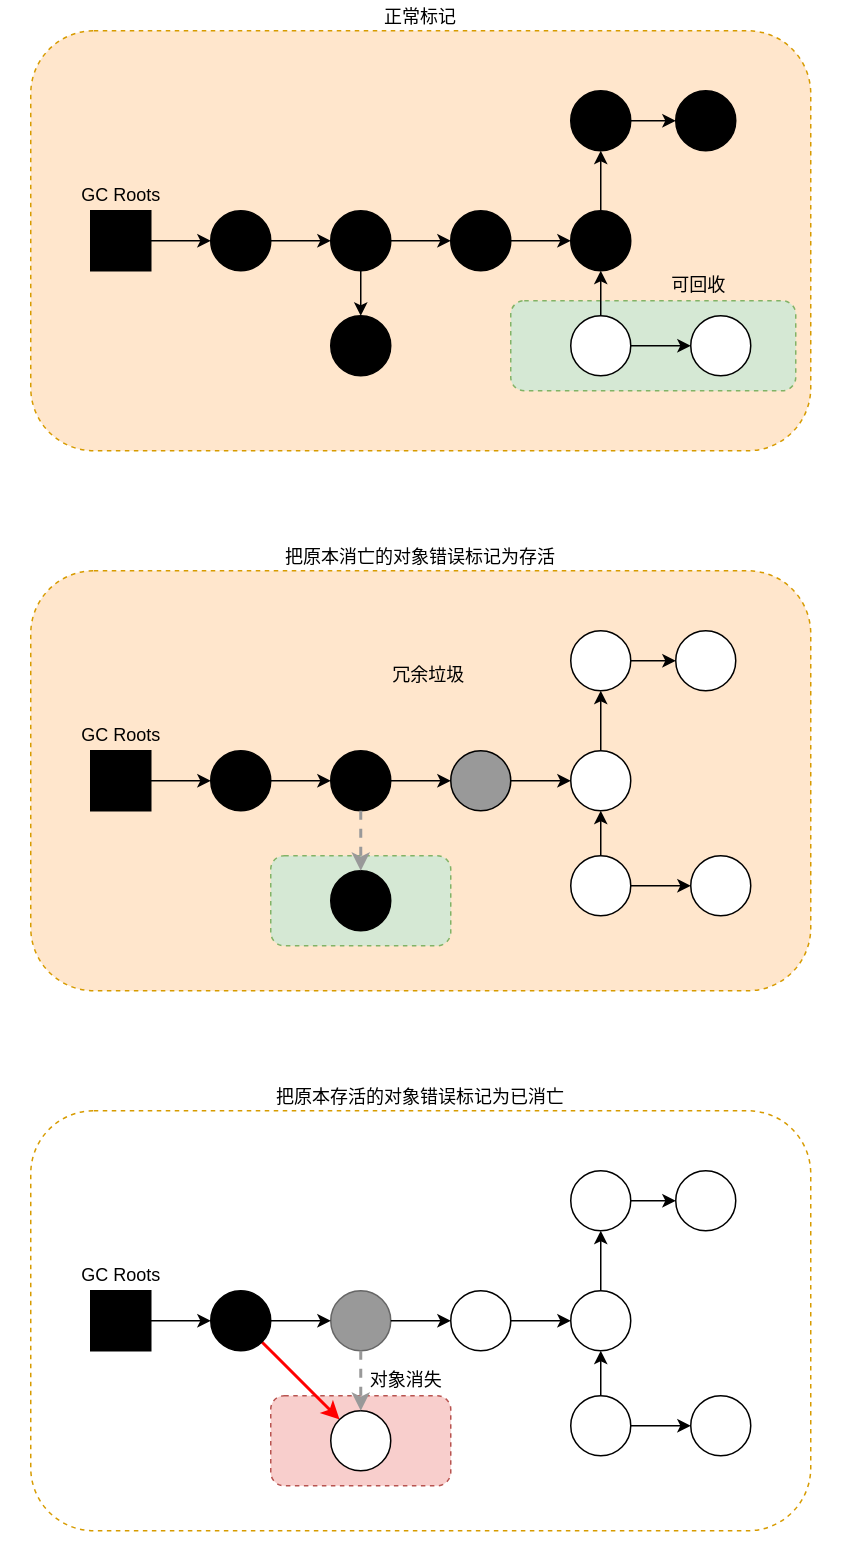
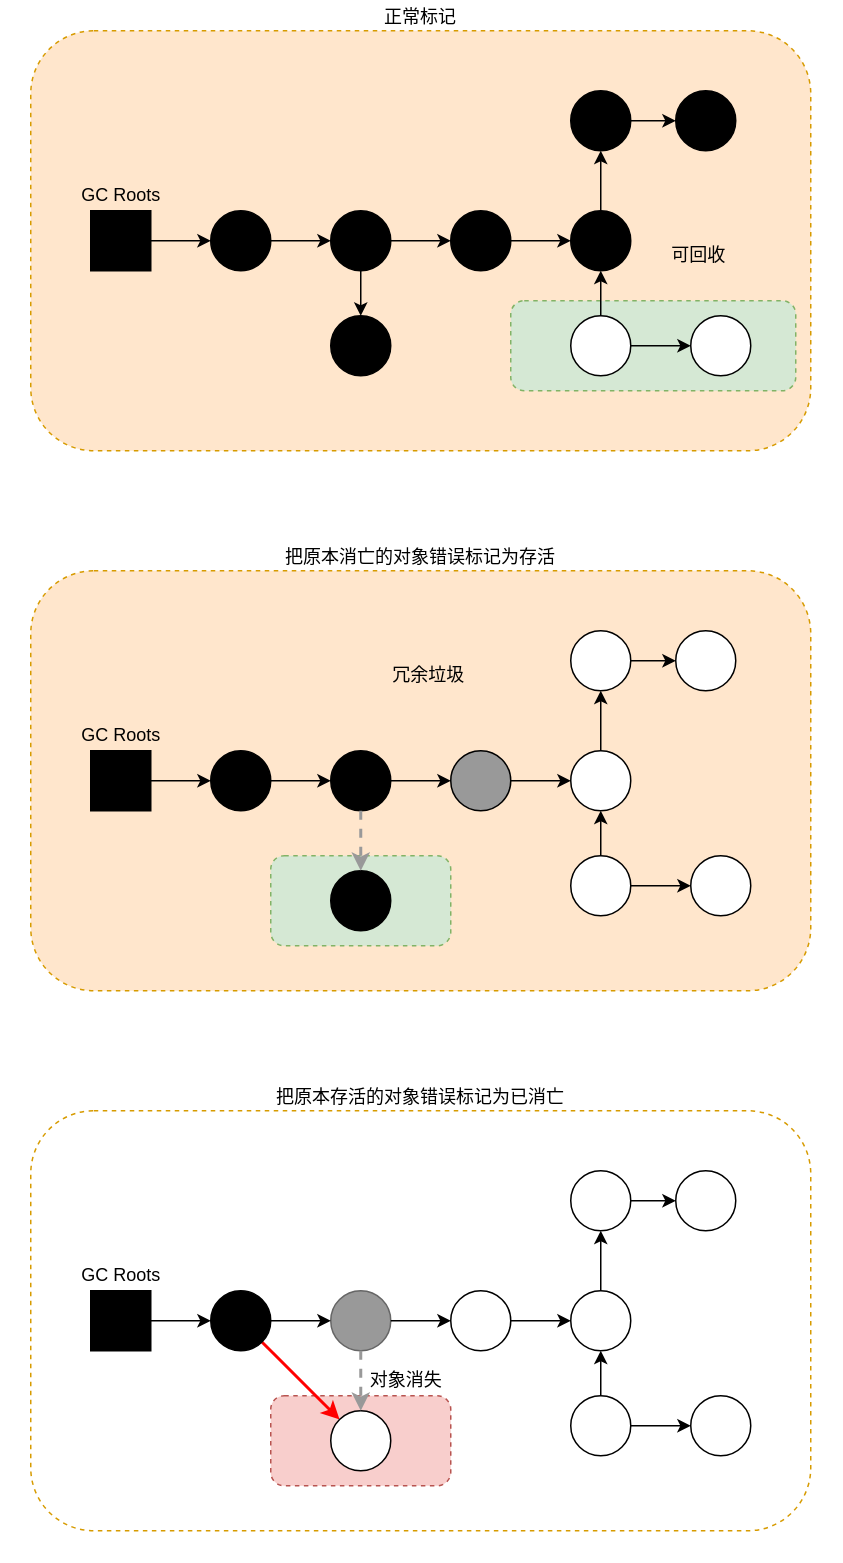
  <mxCell id="0" />
  <mxCell id="1" parent="0" />
  <mxCell id="2" value="把原本存活的对象错误标记为已消亡" style="rounded=1;whiteSpace=wrap;html=1;fillColor=#ffffff;dashed=1;strokeColor=#d79b00;labelPosition=center;verticalLabelPosition=top;align=center;verticalAlign=bottom;" vertex="1" parent="1"><mxGeometry x="20" y="740" width="520" height="280" as="geometry" /></mxCell>
  <mxCell id="3" value="" style="rounded=1;whiteSpace=wrap;html=1;dashed=1;fillColor=#f8cecc;strokeColor=#b85450;" vertex="1" parent="1"><mxGeometry x="180" y="930" width="120" height="60" as="geometry" /></mxCell>
  <mxCell id="4" value="把原本消亡的对象错误标记为存活" style="rounded=1;whiteSpace=wrap;html=1;fillColor=#ffe6cc;dashed=1;strokeColor=#d79b00;labelPosition=center;verticalLabelPosition=top;align=center;verticalAlign=bottom;" vertex="1" parent="1"><mxGeometry x="20" y="380" width="520" height="280" as="geometry" /></mxCell>
  <mxCell id="5" value="正常标记" style="rounded=1;whiteSpace=wrap;html=1;fillColor=#ffe6cc;dashed=1;strokeColor=#d79b00;labelPosition=center;verticalLabelPosition=top;align=center;verticalAlign=bottom;" vertex="1" parent="1"><mxGeometry x="20" y="20" width="520" height="280" as="geometry" /></mxCell>
  <mxCell id="6" value="GC Roots" style="text;html=1;align=center;verticalAlign=middle;resizable=0;points=[];;autosize=1;" vertex="1" parent="1"><mxGeometry x="45" y="120" width="70" height="20" as="geometry" /></mxCell>
- <mxCell id="7" value="可回收" style="text;html=1;align=center;verticalAlign=middle;resizable=0;points=[];;autosize=1;" vertex="1" parent="1"><mxGeometry x="440" y="180" width="50" height="20" as="geometry" /></mxCell>
+ <mxCell id="7" value="可回收" style="text;html=1;align=center;verticalAlign=middle;resizable=0;points=[];;autosize=1;" vertex="1" parent="1"><mxGeometry x="440" y="160" width="50" height="20" as="geometry" /></mxCell>
  <mxCell id="8" value="GC Roots" style="text;html=1;align=center;verticalAlign=middle;resizable=0;points=[];;autosize=1;" vertex="1" parent="1"><mxGeometry x="45" y="480" width="70" height="20" as="geometry" /></mxCell>
  <mxCell id="9" value="GC Roots" style="text;html=1;align=center;verticalAlign=middle;resizable=0;points=[];;autosize=1;" vertex="1" parent="1"><mxGeometry x="45" y="840" width="70" height="20" as="geometry" /></mxCell>
  <mxCell id="10" value="" style="rounded=0;whiteSpace=wrap;html=1;fillColor=#000000;" vertex="1" parent="1"><mxGeometry x="60" y="860" width="40" height="40" as="geometry" /></mxCell>
  <mxCell id="11" style="rounded=0;orthogonalLoop=1;jettySize=auto;html=1;entryX=0;entryY=0;entryDx=0;entryDy=0;strokeColor=#FF0000;strokeWidth=2;" edge="1" parent="1" source="12" target="28"><mxGeometry relative="1" as="geometry" /></mxCell>
  <mxCell id="12" value="" style="ellipse;whiteSpace=wrap;html=1;aspect=fixed;fillColor=#000000;" vertex="1" parent="1"><mxGeometry x="140" y="860" width="40" height="40" as="geometry" /></mxCell>
  <mxCell id="13" style="edgeStyle=orthogonalEdgeStyle;rounded=0;orthogonalLoop=1;jettySize=auto;html=1;entryX=0;entryY=0.5;entryDx=0;entryDy=0;" edge="1" parent="1" source="10" target="12"><mxGeometry relative="1" as="geometry" /></mxCell>
  <mxCell id="14" value="" style="ellipse;whiteSpace=wrap;html=1;aspect=fixed;fillColor=#999999;strokeColor=#666666;fontColor=#333333;" vertex="1" parent="1"><mxGeometry x="220" y="860" width="40" height="40" as="geometry" /></mxCell>
  <mxCell id="15" style="edgeStyle=orthogonalEdgeStyle;rounded=0;orthogonalLoop=1;jettySize=auto;html=1;entryX=0;entryY=0.5;entryDx=0;entryDy=0;" edge="1" parent="1" source="12" target="14"><mxGeometry relative="1" as="geometry" /></mxCell>
  <mxCell id="16" value="" style="ellipse;whiteSpace=wrap;html=1;aspect=fixed;" vertex="1" parent="1"><mxGeometry x="300" y="860" width="40" height="40" as="geometry" /></mxCell>
  <mxCell id="17" style="edgeStyle=orthogonalEdgeStyle;rounded=0;orthogonalLoop=1;jettySize=auto;html=1;entryX=0;entryY=0.5;entryDx=0;entryDy=0;" edge="1" parent="1" source="14" target="16"><mxGeometry relative="1" as="geometry" /></mxCell>
  <mxCell id="18" value="" style="ellipse;whiteSpace=wrap;html=1;aspect=fixed;fillColor=#FFFFFF;" vertex="1" parent="1"><mxGeometry x="380" y="860" width="40" height="40" as="geometry" /></mxCell>
  <mxCell id="19" style="edgeStyle=orthogonalEdgeStyle;rounded=0;orthogonalLoop=1;jettySize=auto;html=1;entryX=0;entryY=0.5;entryDx=0;entryDy=0;" edge="1" parent="1" source="16" target="18"><mxGeometry relative="1" as="geometry" /></mxCell>
  <mxCell id="20" style="edgeStyle=orthogonalEdgeStyle;rounded=0;orthogonalLoop=1;jettySize=auto;html=1;entryX=0.5;entryY=1;entryDx=0;entryDy=0;" edge="1" parent="1" source="21" target="18"><mxGeometry relative="1" as="geometry" /></mxCell>
  <mxCell id="21" value="" style="ellipse;whiteSpace=wrap;html=1;aspect=fixed;fillColor=#FFFFFF;" vertex="1" parent="1"><mxGeometry x="380" y="930" width="40" height="40" as="geometry" /></mxCell>
  <mxCell id="22" value="" style="ellipse;whiteSpace=wrap;html=1;aspect=fixed;fillColor=#FFFFFF;" vertex="1" parent="1"><mxGeometry x="460" y="930" width="40" height="40" as="geometry" /></mxCell>
  <mxCell id="23" style="edgeStyle=orthogonalEdgeStyle;rounded=0;orthogonalLoop=1;jettySize=auto;html=1;" edge="1" parent="1" source="21" target="22"><mxGeometry relative="1" as="geometry" /></mxCell>
  <mxCell id="24" value="" style="ellipse;whiteSpace=wrap;html=1;aspect=fixed;fillColor=#FFFFFF;" vertex="1" parent="1"><mxGeometry x="380" y="780" width="40" height="40" as="geometry" /></mxCell>
  <mxCell id="25" style="edgeStyle=orthogonalEdgeStyle;rounded=0;orthogonalLoop=1;jettySize=auto;html=1;" edge="1" parent="1" source="18" target="24"><mxGeometry relative="1" as="geometry" /></mxCell>
  <mxCell id="26" value="" style="ellipse;whiteSpace=wrap;html=1;aspect=fixed;fillColor=#FFFFFF;" vertex="1" parent="1"><mxGeometry x="450" y="780" width="40" height="40" as="geometry" /></mxCell>
  <mxCell id="27" style="edgeStyle=orthogonalEdgeStyle;rounded=0;orthogonalLoop=1;jettySize=auto;html=1;" edge="1" parent="1" source="24" target="26"><mxGeometry relative="1" as="geometry" /></mxCell>
  <mxCell id="28" value="" style="ellipse;whiteSpace=wrap;html=1;aspect=fixed;fillColor=#FFFFFF;" vertex="1" parent="1"><mxGeometry x="220" y="940" width="40" height="40" as="geometry" /></mxCell>
  <mxCell id="29" style="edgeStyle=orthogonalEdgeStyle;rounded=0;orthogonalLoop=1;jettySize=auto;html=1;strokeColor=#999999;strokeWidth=2;dashed=1;" edge="1" parent="1" source="14" target="28"><mxGeometry relative="1" as="geometry" /></mxCell>
  <mxCell id="30" value="" style="rounded=1;whiteSpace=wrap;html=1;dashed=1;fillColor=#d5e8d4;strokeColor=#82b366;" vertex="1" parent="1"><mxGeometry x="180" y="570" width="120" height="60" as="geometry" /></mxCell>
  <mxCell id="31" value="" style="rounded=0;whiteSpace=wrap;html=1;fillColor=#000000;" vertex="1" parent="1"><mxGeometry x="60" y="500" width="40" height="40" as="geometry" /></mxCell>
  <mxCell id="32" value="" style="ellipse;whiteSpace=wrap;html=1;aspect=fixed;fillColor=#000000;" vertex="1" parent="1"><mxGeometry x="140" y="500" width="40" height="40" as="geometry" /></mxCell>
  <mxCell id="33" style="edgeStyle=orthogonalEdgeStyle;rounded=0;orthogonalLoop=1;jettySize=auto;html=1;entryX=0;entryY=0.5;entryDx=0;entryDy=0;" edge="1" parent="1" source="31" target="32"><mxGeometry relative="1" as="geometry" /></mxCell>
  <mxCell id="34" value="" style="ellipse;whiteSpace=wrap;html=1;aspect=fixed;fillColor=#000000;" vertex="1" parent="1"><mxGeometry x="220" y="500" width="40" height="40" as="geometry" /></mxCell>
  <mxCell id="35" style="edgeStyle=orthogonalEdgeStyle;rounded=0;orthogonalLoop=1;jettySize=auto;html=1;entryX=0;entryY=0.5;entryDx=0;entryDy=0;" edge="1" parent="1" source="32" target="34"><mxGeometry relative="1" as="geometry" /></mxCell>
  <mxCell id="36" value="" style="ellipse;whiteSpace=wrap;html=1;aspect=fixed;fillColor=#999999;" vertex="1" parent="1"><mxGeometry x="300" y="500" width="40" height="40" as="geometry" /></mxCell>
  <mxCell id="37" style="edgeStyle=orthogonalEdgeStyle;rounded=0;orthogonalLoop=1;jettySize=auto;html=1;entryX=0;entryY=0.5;entryDx=0;entryDy=0;" edge="1" parent="1" source="34" target="36"><mxGeometry relative="1" as="geometry" /></mxCell>
  <mxCell id="38" value="" style="ellipse;whiteSpace=wrap;html=1;aspect=fixed;fillColor=#FFFFFF;" vertex="1" parent="1"><mxGeometry x="380" y="500" width="40" height="40" as="geometry" /></mxCell>
  <mxCell id="39" style="edgeStyle=orthogonalEdgeStyle;rounded=0;orthogonalLoop=1;jettySize=auto;html=1;entryX=0;entryY=0.5;entryDx=0;entryDy=0;" edge="1" parent="1" source="36" target="38"><mxGeometry relative="1" as="geometry" /></mxCell>
  <mxCell id="40" style="edgeStyle=orthogonalEdgeStyle;rounded=0;orthogonalLoop=1;jettySize=auto;html=1;entryX=0.5;entryY=1;entryDx=0;entryDy=0;" edge="1" parent="1" source="41" target="38"><mxGeometry relative="1" as="geometry" /></mxCell>
  <mxCell id="41" value="" style="ellipse;whiteSpace=wrap;html=1;aspect=fixed;fillColor=#FFFFFF;" vertex="1" parent="1"><mxGeometry x="380" y="570" width="40" height="40" as="geometry" /></mxCell>
  <mxCell id="42" value="" style="ellipse;whiteSpace=wrap;html=1;aspect=fixed;fillColor=#FFFFFF;" vertex="1" parent="1"><mxGeometry x="460" y="570" width="40" height="40" as="geometry" /></mxCell>
  <mxCell id="43" style="edgeStyle=orthogonalEdgeStyle;rounded=0;orthogonalLoop=1;jettySize=auto;html=1;" edge="1" parent="1" source="41" target="42"><mxGeometry relative="1" as="geometry" /></mxCell>
  <mxCell id="44" value="" style="ellipse;whiteSpace=wrap;html=1;aspect=fixed;fillColor=#FFFFFF;" vertex="1" parent="1"><mxGeometry x="380" y="420" width="40" height="40" as="geometry" /></mxCell>
  <mxCell id="45" style="edgeStyle=orthogonalEdgeStyle;rounded=0;orthogonalLoop=1;jettySize=auto;html=1;" edge="1" parent="1" source="38" target="44"><mxGeometry relative="1" as="geometry" /></mxCell>
  <mxCell id="46" value="" style="ellipse;whiteSpace=wrap;html=1;aspect=fixed;fillColor=#FFFFFF;" vertex="1" parent="1"><mxGeometry x="450" y="420" width="40" height="40" as="geometry" /></mxCell>
  <mxCell id="47" style="edgeStyle=orthogonalEdgeStyle;rounded=0;orthogonalLoop=1;jettySize=auto;html=1;" edge="1" parent="1" source="44" target="46"><mxGeometry relative="1" as="geometry" /></mxCell>
  <mxCell id="48" value="" style="ellipse;whiteSpace=wrap;html=1;aspect=fixed;fillColor=#000000;" vertex="1" parent="1"><mxGeometry x="220" y="580" width="40" height="40" as="geometry" /></mxCell>
  <mxCell id="49" style="edgeStyle=orthogonalEdgeStyle;rounded=0;orthogonalLoop=1;jettySize=auto;html=1;strokeColor=#999999;strokeWidth=2;dashed=1;" edge="1" parent="1" source="34" target="48"><mxGeometry relative="1" as="geometry" /></mxCell>
  <mxCell id="50" value="" style="rounded=1;whiteSpace=wrap;html=1;fillColor=#d5e8d4;strokeColor=#82b366;dashed=1;" vertex="1" parent="1"><mxGeometry x="340" y="200" width="190" height="60" as="geometry" /></mxCell>
  <mxCell id="51" value="" style="rounded=0;whiteSpace=wrap;html=1;fillColor=#000000;" vertex="1" parent="1"><mxGeometry x="60" y="140" width="40" height="40" as="geometry" /></mxCell>
  <mxCell id="52" value="" style="ellipse;whiteSpace=wrap;html=1;aspect=fixed;fillColor=#000000;" vertex="1" parent="1"><mxGeometry x="140" y="140" width="40" height="40" as="geometry" /></mxCell>
  <mxCell id="53" style="edgeStyle=orthogonalEdgeStyle;rounded=0;orthogonalLoop=1;jettySize=auto;html=1;entryX=0;entryY=0.5;entryDx=0;entryDy=0;" edge="1" parent="1" source="51" target="52"><mxGeometry relative="1" as="geometry" /></mxCell>
  <mxCell id="54" value="" style="ellipse;whiteSpace=wrap;html=1;aspect=fixed;fillColor=#000000;" vertex="1" parent="1"><mxGeometry x="220" y="140" width="40" height="40" as="geometry" /></mxCell>
  <mxCell id="55" style="edgeStyle=orthogonalEdgeStyle;rounded=0;orthogonalLoop=1;jettySize=auto;html=1;entryX=0;entryY=0.5;entryDx=0;entryDy=0;" edge="1" parent="1" source="52" target="54"><mxGeometry relative="1" as="geometry" /></mxCell>
  <mxCell id="56" value="" style="ellipse;whiteSpace=wrap;html=1;aspect=fixed;fillColor=#000000;" vertex="1" parent="1"><mxGeometry x="300" y="140" width="40" height="40" as="geometry" /></mxCell>
  <mxCell id="57" style="edgeStyle=orthogonalEdgeStyle;rounded=0;orthogonalLoop=1;jettySize=auto;html=1;entryX=0;entryY=0.5;entryDx=0;entryDy=0;" edge="1" parent="1" source="54" target="56"><mxGeometry relative="1" as="geometry" /></mxCell>
  <mxCell id="58" value="" style="ellipse;whiteSpace=wrap;html=1;aspect=fixed;fillColor=#000000;" vertex="1" parent="1"><mxGeometry x="380" y="140" width="40" height="40" as="geometry" /></mxCell>
  <mxCell id="59" style="edgeStyle=orthogonalEdgeStyle;rounded=0;orthogonalLoop=1;jettySize=auto;html=1;entryX=0;entryY=0.5;entryDx=0;entryDy=0;" edge="1" parent="1" source="56" target="58"><mxGeometry relative="1" as="geometry" /></mxCell>
  <mxCell id="60" style="edgeStyle=orthogonalEdgeStyle;rounded=0;orthogonalLoop=1;jettySize=auto;html=1;entryX=0.5;entryY=1;entryDx=0;entryDy=0;" edge="1" parent="1" source="61" target="58"><mxGeometry relative="1" as="geometry" /></mxCell>
  <mxCell id="61" value="" style="ellipse;whiteSpace=wrap;html=1;aspect=fixed;fillColor=#FFFFFF;" vertex="1" parent="1"><mxGeometry x="380" y="210" width="40" height="40" as="geometry" /></mxCell>
  <mxCell id="62" value="" style="ellipse;whiteSpace=wrap;html=1;aspect=fixed;fillColor=#FFFFFF;" vertex="1" parent="1"><mxGeometry x="460" y="210" width="40" height="40" as="geometry" /></mxCell>
  <mxCell id="63" style="edgeStyle=orthogonalEdgeStyle;rounded=0;orthogonalLoop=1;jettySize=auto;html=1;" edge="1" parent="1" source="61" target="62"><mxGeometry relative="1" as="geometry" /></mxCell>
  <mxCell id="64" value="" style="ellipse;whiteSpace=wrap;html=1;aspect=fixed;fillColor=#000000;" vertex="1" parent="1"><mxGeometry x="380" y="60" width="40" height="40" as="geometry" /></mxCell>
  <mxCell id="65" style="edgeStyle=orthogonalEdgeStyle;rounded=0;orthogonalLoop=1;jettySize=auto;html=1;" edge="1" parent="1" source="58" target="64"><mxGeometry relative="1" as="geometry" /></mxCell>
  <mxCell id="66" value="" style="ellipse;whiteSpace=wrap;html=1;aspect=fixed;fillColor=#000000;" vertex="1" parent="1"><mxGeometry x="450" y="60" width="40" height="40" as="geometry" /></mxCell>
  <mxCell id="67" style="edgeStyle=orthogonalEdgeStyle;rounded=0;orthogonalLoop=1;jettySize=auto;html=1;" edge="1" parent="1" source="64" target="66"><mxGeometry relative="1" as="geometry" /></mxCell>
  <mxCell id="68" value="" style="ellipse;whiteSpace=wrap;html=1;aspect=fixed;fillColor=#000000;" vertex="1" parent="1"><mxGeometry x="220" y="210" width="40" height="40" as="geometry" /></mxCell>
  <mxCell id="69" style="edgeStyle=orthogonalEdgeStyle;rounded=0;orthogonalLoop=1;jettySize=auto;html=1;" edge="1" parent="1" source="54" target="68"><mxGeometry relative="1" as="geometry" /></mxCell>
  <mxCell id="70" value="对象消失" style="text;html=1;align=center;verticalAlign=middle;resizable=0;points=[];;autosize=1;" vertex="1" parent="1"><mxGeometry x="240" y="910" width="60" height="20" as="geometry" /></mxCell>
  <mxCell id="71" value="冗余垃圾" style="text;html=1;align=center;verticalAlign=middle;resizable=0;points=[];;autosize=1;" vertex="1" parent="1"><mxGeometry x="255" y="440" width="60" height="20" as="geometry" /></mxCell>
